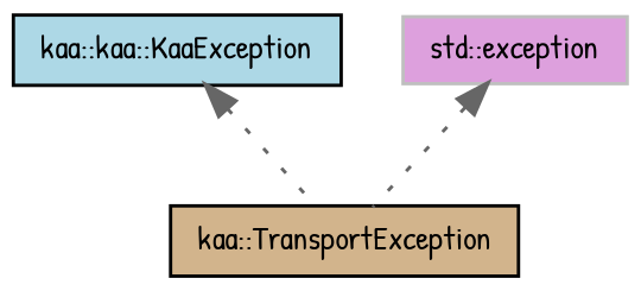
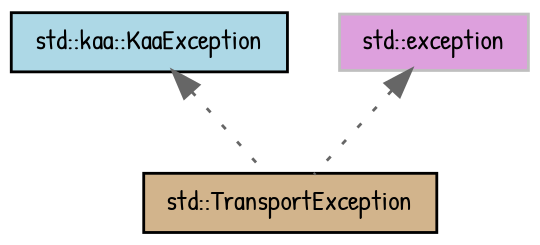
  digraph {
    fontname="Patrick Hand"
    node [color=black fontname="Patrick Hand" fontsize=10 shape=record style=filled]
    edge [color=gray40 dir=back fontname="Patrick Hand" fontsize=10 labelfontname=FreeSans labelfontsize=10 style=dotted]
-   n1 [fillcolor=tan fontcolor=black height=0.2 label="kaa::TransportException" width=0.4]
-   n2 [fillcolor=lightblue height=0.2 label="kaa::kaa::KaaException" width=0.4]
+   n1 [fillcolor=tan fontcolor=black height=0.2 label="std::TransportException" width=0.4]
+   n2 [fillcolor=lightblue height=0.2 label="std::kaa::KaaException" width=0.4]
    n3 [color=grey75 fillcolor=plum height=0.2 label="std::exception" width=0.4]
    n2 -> n1
    n3 -> n1
  }
